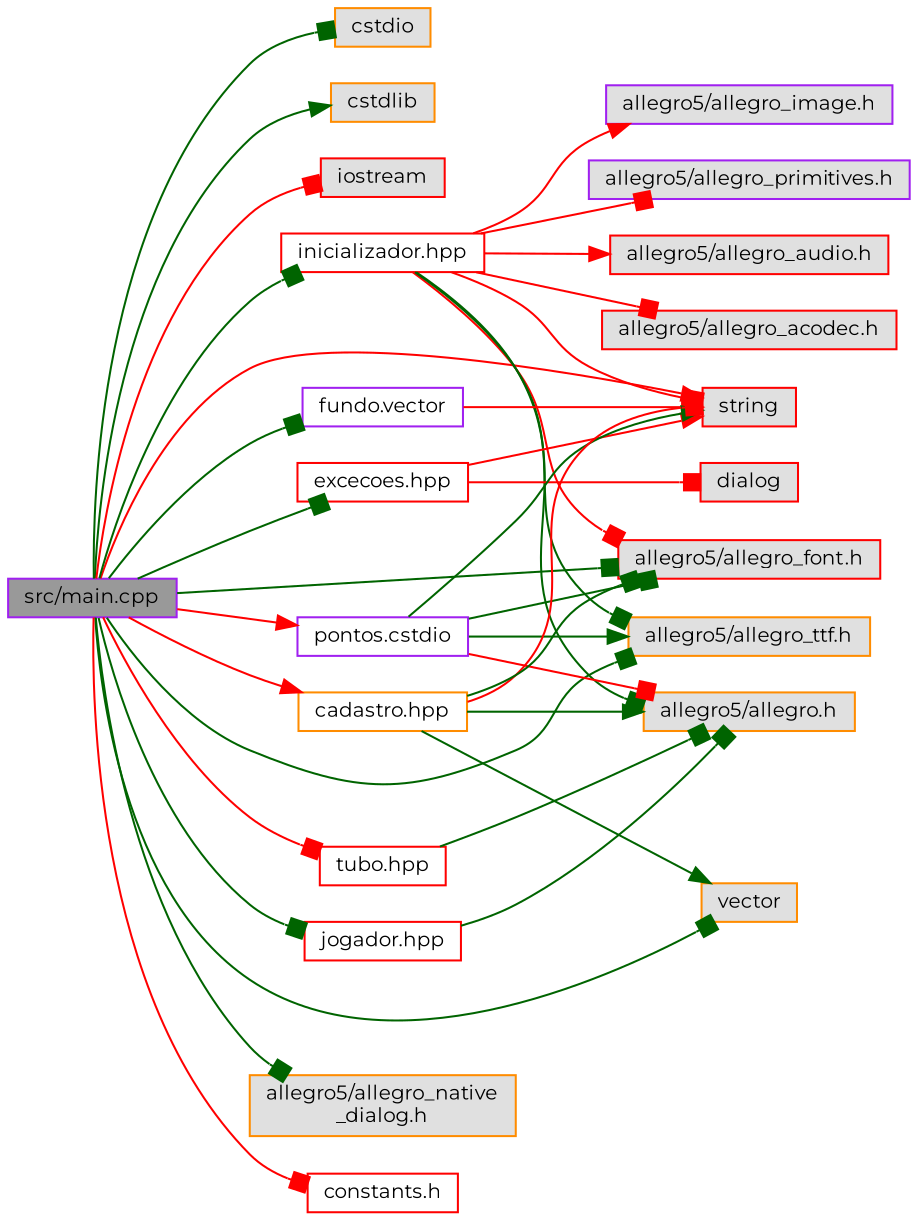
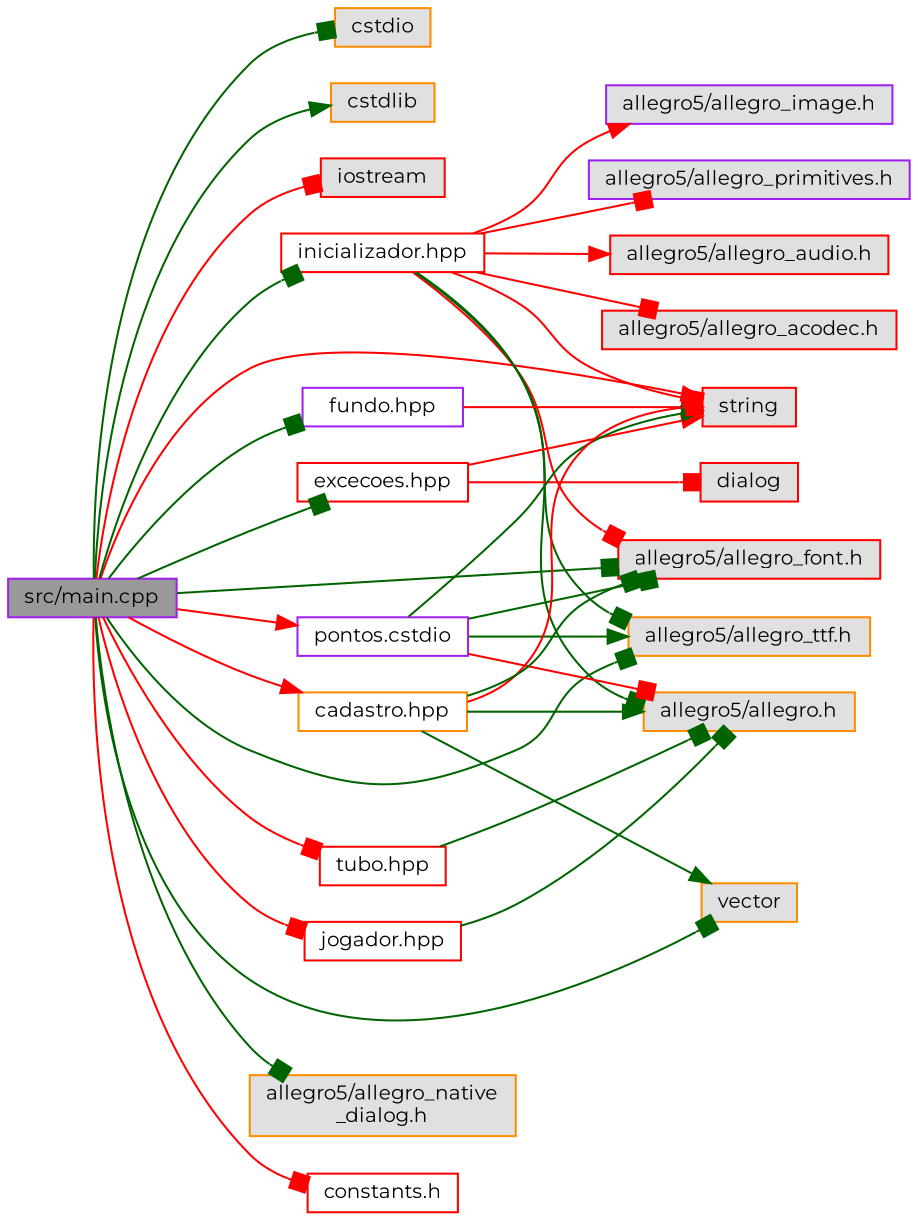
  digraph {
    fontname=Montserrat
    rankdir=LR
    node [color=red fillcolor="#E0E0E0" fontname=Montserrat fontsize=10 shape=box style=filled]
    edge [arrowhead=box color=darkgreen fontname=Montserrat fontsize=10 labelfontname=Helvetica labelfontsize=10 style=solid]
    n1 [color=purple fillcolor=grey60 fontcolor=black height=0.2 label="src/main.cpp" width=0.4]
    n2 [color=darkorange height=0.2 label=cstdio width=0.4]
    n3 [color=darkorange height=0.2 label=cstdlib width=0.4]
    n4 [height=0.2 label=iostream width=0.4]
    n5 [height=0.2 label=string width=0.4]
    n6 [color=darkorange height=0.2 label=vector width=0.4]
    n7 [color=darkorange height=0.2 label="allegro5/allegro_native\l_dialog.h" width=0.4]
    n8 [height=0.2 label="allegro5/allegro_font.h" width=0.4]
    n9 [color=darkorange height=0.2 label="allegro5/allegro_ttf.h" width=0.4]
    n10 [fillcolor=white height=0.2 label="inicializador.hpp" width=0.4]
    n11 [fillcolor=white height=0.2 label="excecoes.hpp" width=0.4]
    n12 [fillcolor=white height=0.2 label="constants.h" width=0.4]
-   n13 [color=purple fillcolor=white height=0.2 label="fundo.vector" width=0.4]
+   n13 [color=purple fillcolor=white height=0.2 label="fundo.hpp" width=0.4]
    n14 [fillcolor=white height=0.2 label="tubo.hpp" width=0.4]
    n15 [fillcolor=white height=0.2 label="jogador.hpp" width=0.4]
    n16 [color=purple fillcolor=white height=0.2 label="pontos.cstdio" width=0.4]
    n17 [color=darkorange fillcolor=white height=0.2 label="cadastro.hpp" width=0.4]
    n18 [color=darkorange height=0.2 label="allegro5/allegro.h" width=0.4]
    n19 [height=0.2 label="allegro5/allegro_audio.h" width=0.4]
    n20 [height=0.2 label="allegro5/allegro_acodec.h" width=0.4]
    n21 [color=purple height=0.2 label="allegro5/allegro_image.h" width=0.4]
    n22 [color=purple height=0.2 label="allegro5/allegro_primitives.h" width=0.4]
    n23 [height=0.2 label=dialog width=0.4]
    n1 -> n2
    n1 -> n3 [arrowhead=normal]
    n1 -> n4 [color=red]
    n1 -> n5 [arrowhead=normal color=red]
    n1 -> n6
    n1 -> n7
    n1 -> n8
    n1 -> n9
    n1 -> n10
    n1 -> n11
    n1 -> n12 [color=red]
    n1 -> n13
    n1 -> n14 [color=red]
-   n1 -> n15
+   n1 -> n15 [color=red]
    n1 -> n16 [arrowhead=normal color=red]
    n1 -> n17 [arrowhead=normal color=red]
    n10 -> n5 [color=red]
    n10 -> n8 [color=red]
    n10 -> n9
    n10 -> n18
    n10 -> n19 [arrowhead=normal color=red]
    n10 -> n20 [color=red]
    n10 -> n21 [arrowhead=normal color=red]
    n10 -> n22 [color=red]
    n11 -> n5 [arrowhead=normal color=red]
    n11 -> n23 [color=red]
    n13 -> n5 [arrowhead=normal color=red]
    n14 -> n18
    n15 -> n18
    n16 -> n5 [arrowhead=normal]
    n16 -> n8
    n16 -> n9 [arrowhead=normal]
    n16 -> n18 [color=red]
    n17 -> n5 [color=red]
    n17 -> n6 [arrowhead=normal]
    n17 -> n8
    n17 -> n18 [arrowhead=normal]
  }
